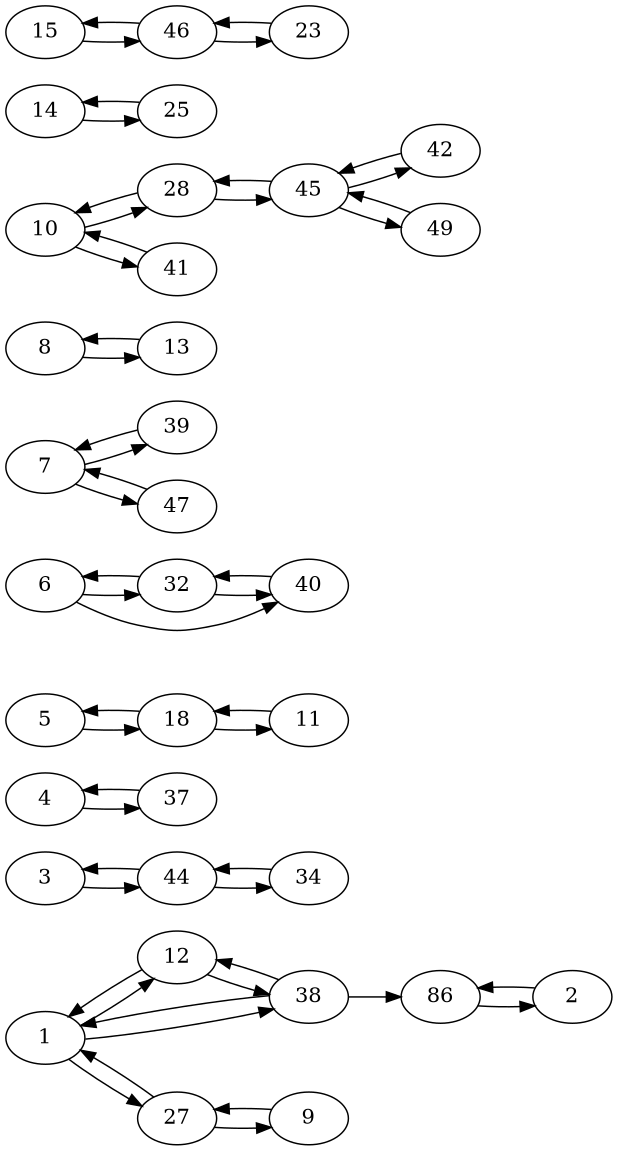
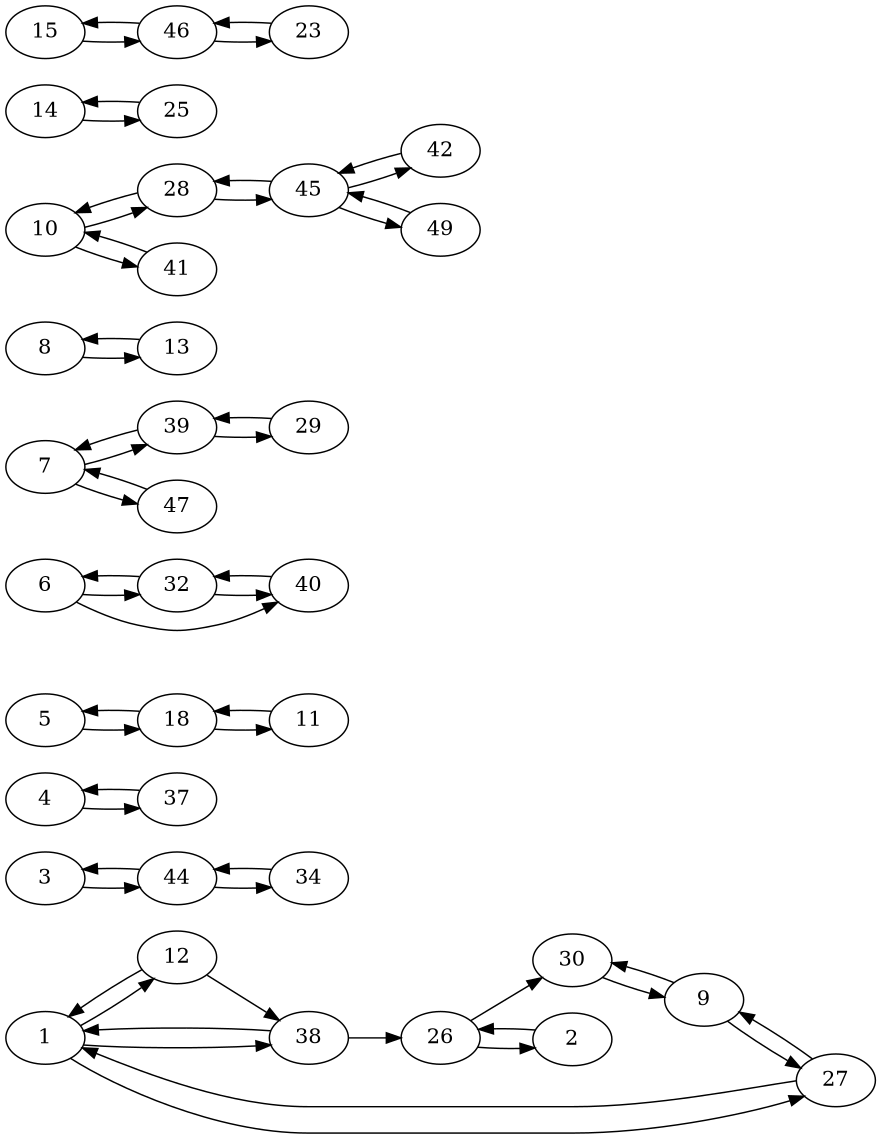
  digraph {
    rankdir=LR
    1
    12
    27
    38
    9
-   26 [label=86]
+   26
+   30
    2
    3
    44
    34
    4
    37
    5
    18
    11
    6
    32
    40
    7
    39
    47
+   29
    8
    13
    10
    28
    41
    45
    42
    49
    14
    25
    15
    46
    23
    1 -> 12
    1 -> 27
    1 -> 38
    12 -> 1
    12 -> 38
    27 -> 1
    27 -> 9
    38 -> 1
-   38 -> 12
    38 -> 26
    9 -> 27
+   9 -> 30
+   26 -> 30
    26 -> 2
+   30 -> 9
    2 -> 26
    3 -> 44
    44 -> 3
    44 -> 34
    34 -> 44
    4 -> 37
    37 -> 4
    5 -> 18
    18 -> 5
    18 -> 11
    11 -> 18
    6 -> 32
    6 -> 40
    32 -> 6
    32 -> 40
    40 -> 32
    7 -> 39
    7 -> 47
    39 -> 7
+   39 -> 29
    47 -> 7
+   29 -> 39
    8 -> 13
    13 -> 8
    10 -> 28
    10 -> 41
    28 -> 10
    28 -> 45
    41 -> 10
    45 -> 28
    45 -> 42
    45 -> 49
    42 -> 45
    49 -> 45
    14 -> 25
    25 -> 14
    15 -> 46
    46 -> 15
    46 -> 23
    23 -> 46
  }
